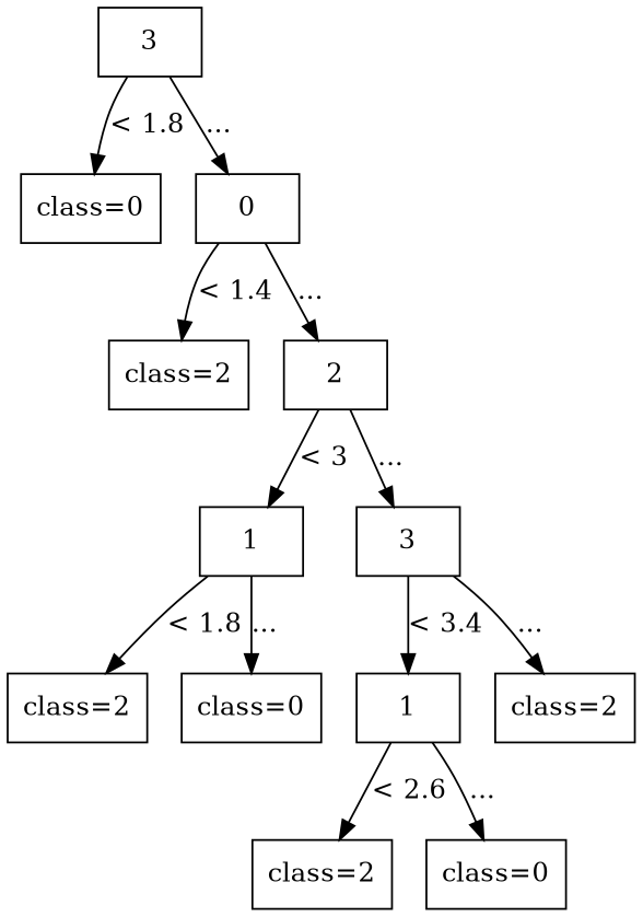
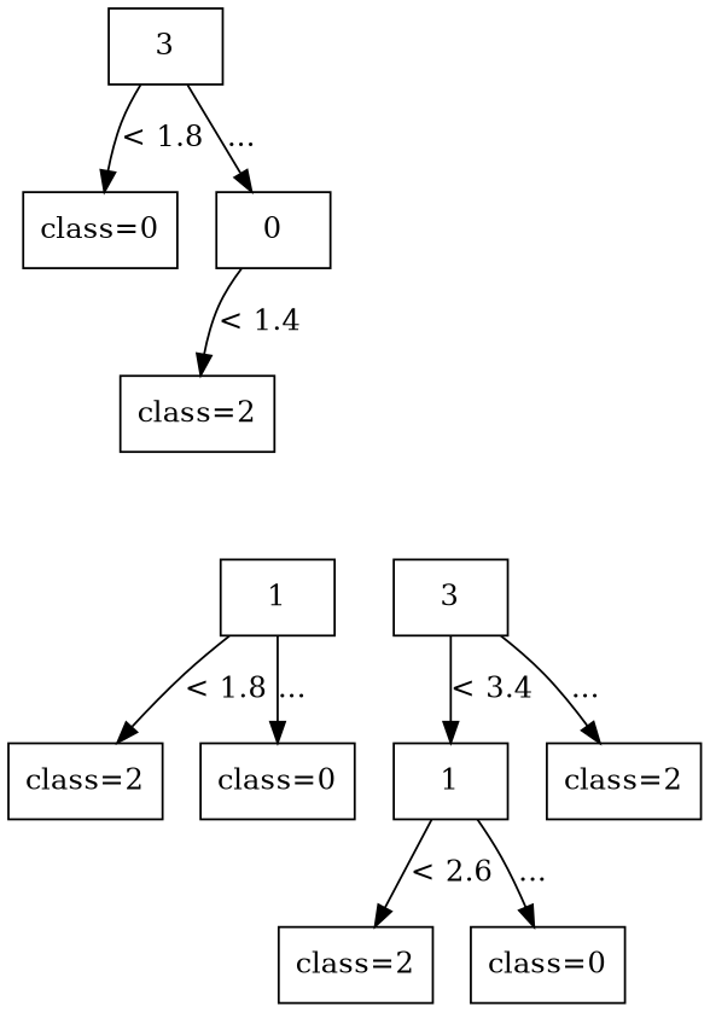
  digraph {
    node [shape=box]
    n1 [label=3]
    n2 [label="class=0"]
    n3 [label=0]
    n4 [label="class=2"]
-   n5 [label=2]
    n6 [label=1]
    n7 [label=3]
    n8 [label="class=2"]
    n9 [label="class=0"]
    n10 [label=1]
    n11 [label="class=2"]
    n12 [label="class=2"]
    n13 [label="class=0"]
    n1 -> n2 [label="< 1.8"]
    n1 -> n3 [label="..."]
    n3 -> n4 [label="< 1.4"]
-   n3 -> n5 [label="..."]
-   n5 -> n6 [label="< 3"]
-   n5 -> n7 [label="..."]
    n6 -> n8 [label="< 1.8"]
    n6 -> n9 [label="..."]
    n7 -> n10 [label="< 3.4"]
    n7 -> n11 [label="..."]
    n10 -> n12 [label="< 2.6"]
    n10 -> n13 [label="..."]
  }
